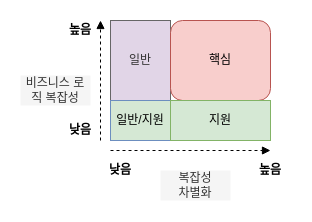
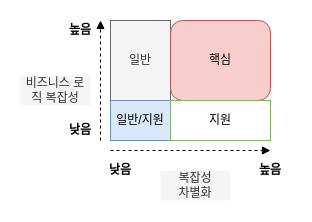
  <mxCell id="0" />
  <mxCell id="1" parent="0" />
- <mxCell id="2" value="일반" style="rounded=0;whiteSpace=wrap;html=1;fillColor=#e1d5e7;fontColor=#333333;strokeColor=#666666;" vertex="1" parent="1"><mxGeometry x="110" y="20" width="60" height="80" as="geometry" /></mxCell>
- <mxCell id="3" value="일반/지원" style="rounded=0;whiteSpace=wrap;html=1;fillColor=#d5e8d4;strokeColor=#6c8ebf;" vertex="1" parent="1"><mxGeometry x="110" y="100" width="60" height="40" as="geometry" /></mxCell>
+ <mxCell id="2" value="일반" style="rounded=0;whiteSpace=wrap;html=1;fillColor=#f5f5f5;fontColor=#333333;strokeColor=#666666;" vertex="1" parent="1"><mxGeometry x="110" y="20" width="60" height="80" as="geometry" /></mxCell>
+ <mxCell id="3" value="일반/지원" style="rounded=0;whiteSpace=wrap;html=1;fillColor=#dae8fc;strokeColor=#6c8ebf;" vertex="1" parent="1"><mxGeometry x="110" y="100" width="60" height="40" as="geometry" /></mxCell>
  <mxCell id="4" value="핵심" style="whiteSpace=wrap;html=1;fillColor=#f8cecc;strokeColor=#b85450;rounded=1;" vertex="1" parent="1"><mxGeometry x="170" y="20" width="100" height="80" as="geometry" /></mxCell>
- <mxCell id="5" value="지원" style="rounded=0;whiteSpace=wrap;html=1;fillColor=#d5e8d4;strokeColor=#82b366;" vertex="1" parent="1"><mxGeometry x="170" y="100" width="100" height="40" as="geometry" /></mxCell>
+ <mxCell id="5" value="지원" style="rounded=0;whiteSpace=wrap;html=1;fillColor=#ffffff;strokeColor=#82b366;" vertex="1" parent="1"><mxGeometry x="170" y="100" width="100" height="40" as="geometry" /></mxCell>
  <mxCell id="6" value="" style="endArrow=block;html=1;rounded=0;dashed=1;endFill=1;" edge="1" parent="1"><mxGeometry width="50" height="50" relative="1" as="geometry"><mxPoint x="100" y="140" as="sourcePoint" /><mxPoint x="100" y="20" as="targetPoint" /></mxGeometry></mxCell>
  <mxCell id="7" value="" style="endArrow=block;html=1;rounded=0;dashed=1;endFill=1;" edge="1" parent="1"><mxGeometry width="50" height="50" relative="1" as="geometry"><mxPoint x="110" y="150" as="sourcePoint" /><mxPoint x="270" y="150" as="targetPoint" /></mxGeometry></mxCell>
  <mxCell id="8" value="높음" style="text;html=1;align=center;verticalAlign=middle;whiteSpace=wrap;rounded=0;fontStyle=1" vertex="1" parent="1"><mxGeometry x="60" y="20" width="40" height="20" as="geometry" /></mxCell>
  <mxCell id="9" value="높음" style="text;html=1;align=center;verticalAlign=middle;whiteSpace=wrap;rounded=0;fontStyle=1" vertex="1" parent="1"><mxGeometry x="250" y="160" width="40" height="20" as="geometry" /></mxCell>
  <mxCell id="10" value="낮음" style="text;html=1;align=center;verticalAlign=middle;whiteSpace=wrap;rounded=0;fontStyle=1" vertex="1" parent="1"><mxGeometry x="100" y="160" width="40" height="20" as="geometry" /></mxCell>
  <mxCell id="11" value="낮음" style="text;html=1;align=center;verticalAlign=middle;whiteSpace=wrap;rounded=0;fontStyle=1" vertex="1" parent="1"><mxGeometry x="60" y="120" width="40" height="20" as="geometry" /></mxCell>
  <mxCell id="12" value="비즈니스 로직 복잡성" style="text;html=1;align=center;verticalAlign=middle;whiteSpace=wrap;rounded=0;fillColor=#f5f5f5;fontColor=#333333;strokeColor=none;" vertex="1" parent="1"><mxGeometry x="20" y="75" width="70" height="30" as="geometry" /></mxCell>
  <mxCell id="13" value="복잡성&lt;div&gt;차별화&lt;/div&gt;" style="text;html=1;align=center;verticalAlign=middle;whiteSpace=wrap;rounded=0;fillColor=#f5f5f5;fontColor=#333333;strokeColor=none;" vertex="1" parent="1"><mxGeometry x="160" y="170" width="70" height="30" as="geometry" /></mxCell>
